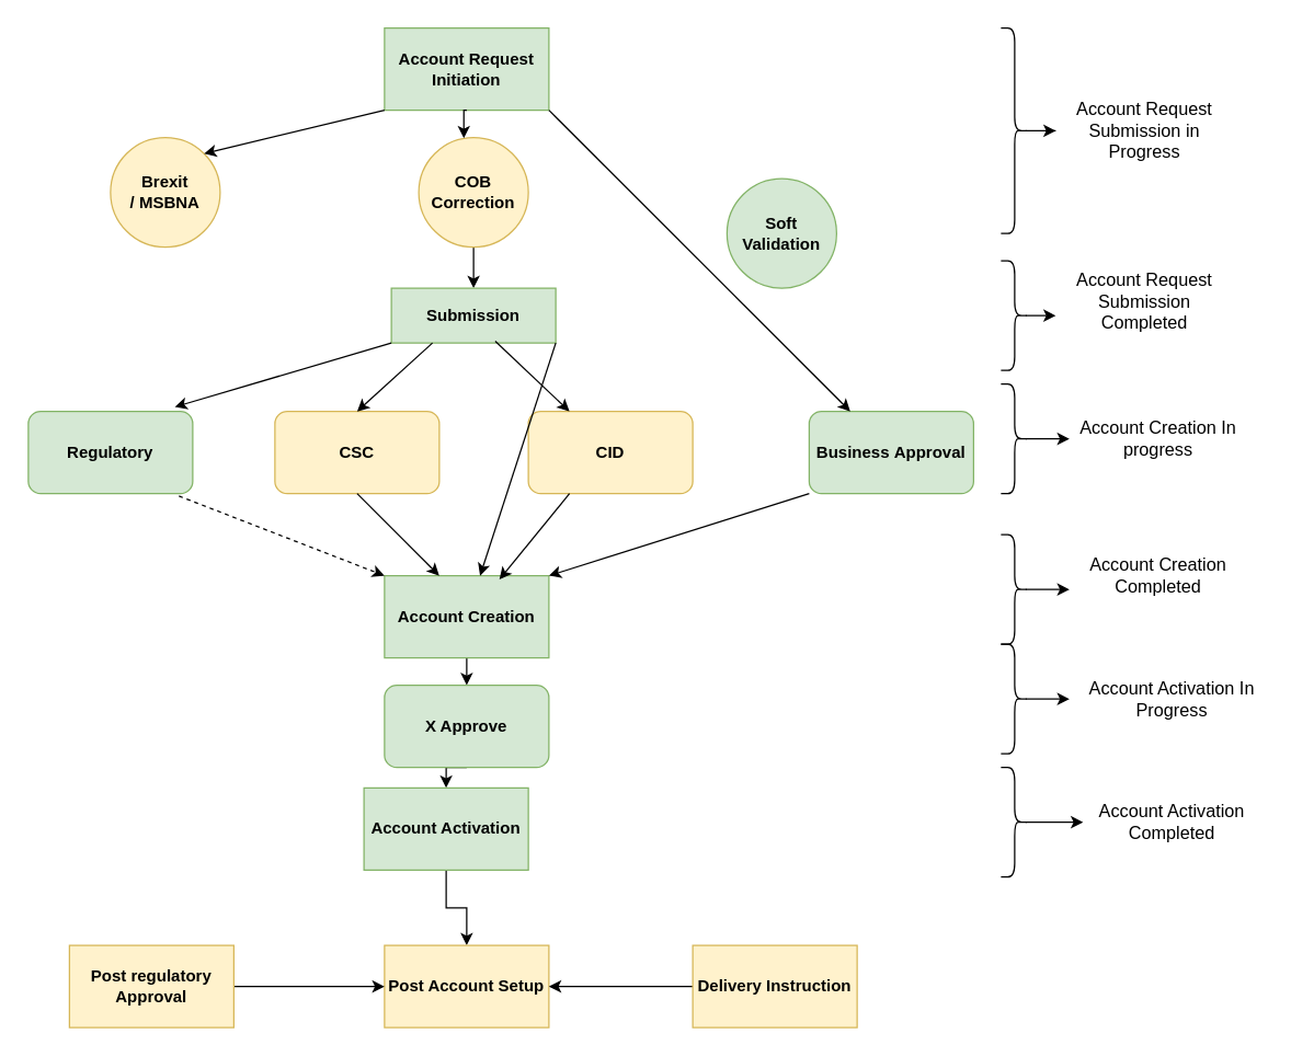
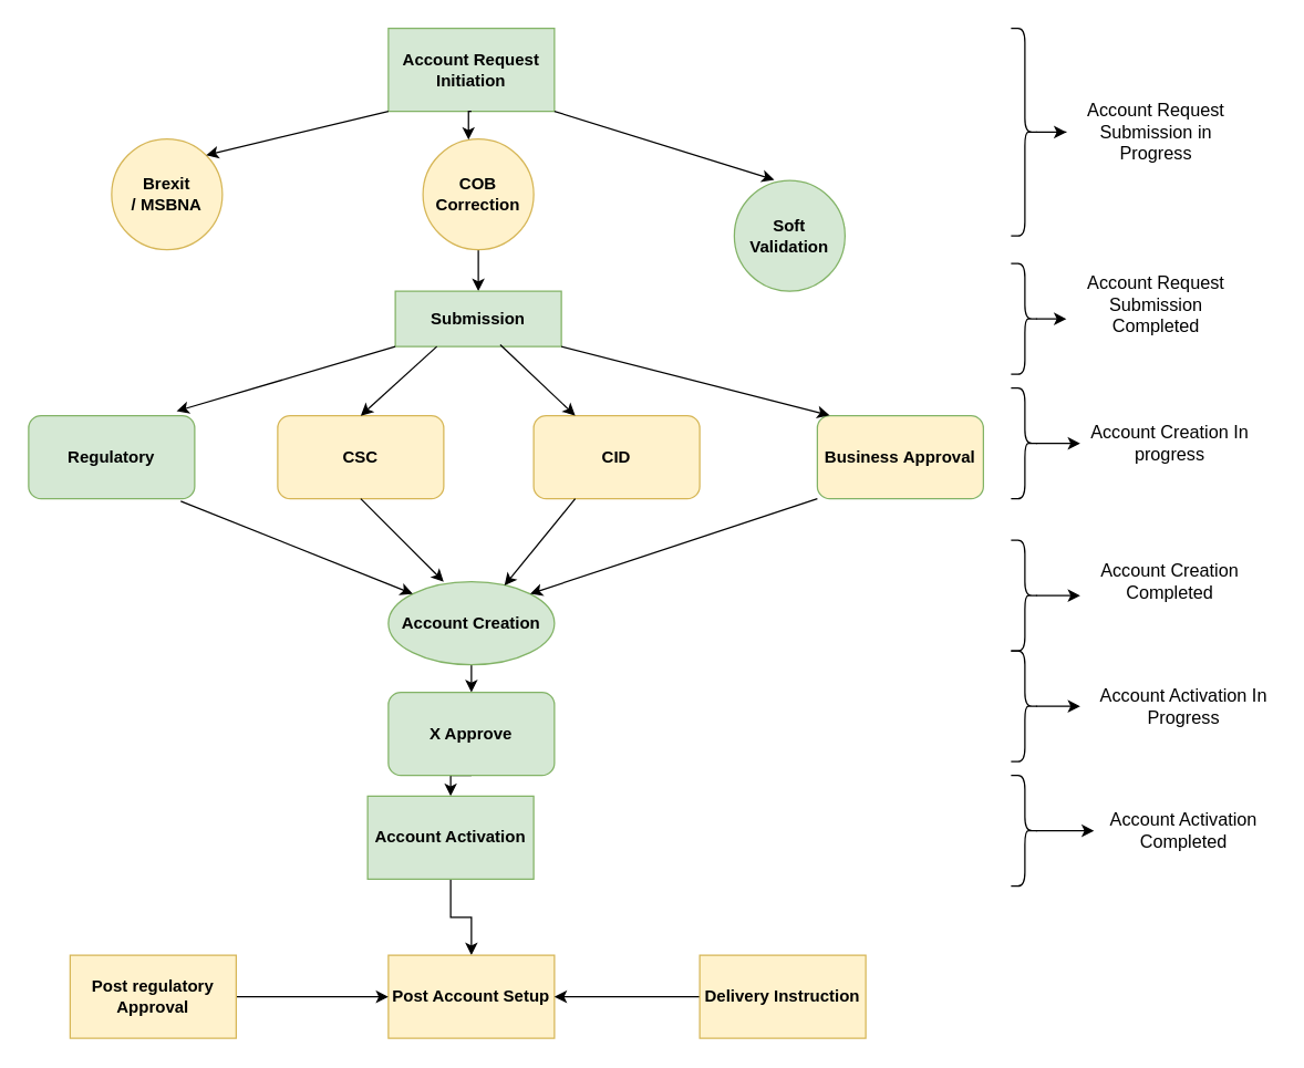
  <mxCell id="0" />
  <mxCell id="1" parent="0" />
  <mxCell id="2" value="&lt;b&gt;Account Request Initiation&lt;/b&gt;" style="rounded=0;whiteSpace=wrap;html=1;fillColor=#d5e8d4;strokeColor=#82b366;" vertex="1" parent="1"><mxGeometry x="280" y="20" width="120" height="60" as="geometry" /></mxCell>
  <mxCell id="3" value="&lt;b&gt;Brexit&lt;br&gt;/ MSBNA&lt;/b&gt;" style="ellipse;whiteSpace=wrap;html=1;aspect=fixed;fillColor=#fff2cc;strokeColor=#d6b656;" vertex="1" parent="1"><mxGeometry x="80" y="100" width="80" height="80" as="geometry" /></mxCell>
  <mxCell id="4" style="edgeStyle=orthogonalEdgeStyle;rounded=0;orthogonalLoop=1;jettySize=auto;html=1;exitX=0.5;exitY=1;exitDx=0;exitDy=0;entryX=0.5;entryY=0;entryDx=0;entryDy=0;" edge="1" parent="1" source="5" target="7"><mxGeometry relative="1" as="geometry" /></mxCell>
  <mxCell id="5" value="&lt;b&gt;COB Correction&lt;/b&gt;" style="ellipse;whiteSpace=wrap;html=1;aspect=fixed;fillColor=#fff2cc;strokeColor=#d6b656;" vertex="1" parent="1"><mxGeometry x="305" y="100" width="80" height="80" as="geometry" /></mxCell>
  <mxCell id="6" value="&lt;div&gt;&lt;b&gt;&lt;br&gt;&lt;/b&gt;&lt;/div&gt;&lt;div&gt;&lt;span style=&quot;background-color: transparent; color: light-dark(rgb(0, 0, 0), rgb(255, 255, 255));&quot;&gt;&lt;b&gt;Soft&lt;/b&gt;&lt;/span&gt;&lt;/div&gt;&lt;b&gt;Validation&lt;/b&gt;&lt;div&gt;&lt;br&gt;&lt;/div&gt;" style="ellipse;whiteSpace=wrap;html=1;aspect=fixed;fillColor=#d5e8d4;strokeColor=#82b366;" vertex="1" parent="1"><mxGeometry x="530" y="130" width="80" height="80" as="geometry" /></mxCell>
  <mxCell id="7" value="&lt;b&gt;Submission&lt;/b&gt;" style="rounded=0;whiteSpace=wrap;html=1;fillColor=#d5e8d4;strokeColor=#82b366;" vertex="1" parent="1"><mxGeometry x="285" y="210" width="120" height="40" as="geometry" /></mxCell>
  <mxCell id="8" value="&lt;b&gt;Regulatory&lt;/b&gt;" style="rounded=1;whiteSpace=wrap;html=1;fillColor=#d5e8d4;strokeColor=#82b366;" vertex="1" parent="1"><mxGeometry x="20" y="300" width="120" height="60" as="geometry" /></mxCell>
  <mxCell id="9" value="&lt;b&gt;CSC&lt;/b&gt;" style="rounded=1;whiteSpace=wrap;html=1;fillColor=#fff2cc;strokeColor=#d6b656;" vertex="1" parent="1"><mxGeometry x="200" y="300" width="120" height="60" as="geometry" /></mxCell>
  <mxCell id="10" value="&lt;b&gt;CID&lt;/b&gt;" style="rounded=1;whiteSpace=wrap;html=1;fillColor=#fff2cc;strokeColor=#d6b656;" vertex="1" parent="1"><mxGeometry x="385" y="300" width="120" height="60" as="geometry" /></mxCell>
- <mxCell id="11" value="&lt;b&gt;Business&lt;/b&gt; &lt;b&gt;Approval&lt;/b&gt;" style="rounded=1;whiteSpace=wrap;html=1;fillColor=#d5e8d4;strokeColor=#82b366;" vertex="1" parent="1"><mxGeometry x="590" y="300" width="120" height="60" as="geometry" /></mxCell>
+ <mxCell id="11" value="&lt;b&gt;Business&lt;/b&gt; &lt;b&gt;Approval&lt;/b&gt;" style="rounded=1;whiteSpace=wrap;html=1;fillColor=#fff2cc;strokeColor=#82b366;" vertex="1" parent="1"><mxGeometry x="590" y="300" width="120" height="60" as="geometry" /></mxCell>
  <mxCell id="12" style="edgeStyle=orthogonalEdgeStyle;rounded=0;orthogonalLoop=1;jettySize=auto;html=1;exitX=0.5;exitY=1;exitDx=0;exitDy=0;entryX=0.5;entryY=0;entryDx=0;entryDy=0;" edge="1" parent="1" source="13" target="15"><mxGeometry relative="1" as="geometry" /></mxCell>
- <mxCell id="13" value="&lt;b&gt;Account Creation&lt;/b&gt;" style="rounded=0;whiteSpace=wrap;html=1;fillColor=#d5e8d4;strokeColor=#82b366;" vertex="1" parent="1"><mxGeometry x="280" y="420" width="120" height="60" as="geometry" /></mxCell>
+ <mxCell id="13" value="&lt;b&gt;Account Creation&lt;/b&gt;" style="ellipse;whiteSpace=wrap;html=1;fillColor=#d5e8d4;strokeColor=#82b366;" vertex="1" parent="1"><mxGeometry x="280" y="420" width="120" height="60" as="geometry" /></mxCell>
  <mxCell id="14" style="edgeStyle=orthogonalEdgeStyle;rounded=0;orthogonalLoop=1;jettySize=auto;html=1;exitX=0.5;exitY=1;exitDx=0;exitDy=0;entryX=0.5;entryY=0;entryDx=0;entryDy=0;" edge="1" parent="1" source="15" target="17"><mxGeometry relative="1" as="geometry" /></mxCell>
  <mxCell id="15" value="&lt;b&gt;X Approve&lt;/b&gt;" style="rounded=1;whiteSpace=wrap;html=1;fillColor=#d5e8d4;strokeColor=#82b366;" vertex="1" parent="1"><mxGeometry x="280" y="500" width="120" height="60" as="geometry" /></mxCell>
  <mxCell id="16" style="edgeStyle=orthogonalEdgeStyle;rounded=0;orthogonalLoop=1;jettySize=auto;html=1;exitX=0.5;exitY=1;exitDx=0;exitDy=0;entryX=0.5;entryY=0;entryDx=0;entryDy=0;" edge="1" parent="1" source="17" target="18"><mxGeometry relative="1" as="geometry" /></mxCell>
  <mxCell id="17" value="&lt;b&gt;Account Activation&lt;/b&gt;" style="rounded=0;whiteSpace=wrap;html=1;fillColor=#d5e8d4;strokeColor=#82b366;" vertex="1" parent="1"><mxGeometry x="265" y="575" width="120" height="60" as="geometry" /></mxCell>
  <mxCell id="18" value="&lt;b&gt;Post Account Setup&lt;/b&gt;" style="rounded=0;whiteSpace=wrap;html=1;fillColor=#fff2cc;strokeColor=#d6b656;" vertex="1" parent="1"><mxGeometry x="280" y="690" width="120" height="60" as="geometry" /></mxCell>
  <mxCell id="19" style="edgeStyle=orthogonalEdgeStyle;rounded=0;orthogonalLoop=1;jettySize=auto;html=1;exitX=0.5;exitY=1;exitDx=0;exitDy=0;entryX=0.411;entryY=0.006;entryDx=0;entryDy=0;entryPerimeter=0;" edge="1" parent="1" source="2" target="5"><mxGeometry relative="1" as="geometry" /></mxCell>
- <mxCell id="20" value="" style="endArrow=classic;html=1;rounded=0;exitX=1;exitY=1;exitDx=0;exitDy=0;" edge="1" parent="1" source="2" target="11"><mxGeometry width="50" height="50" relative="1" as="geometry"><mxPoint x="360" y="290" as="sourcePoint" /><mxPoint x="410" y="240" as="targetPoint" /></mxGeometry></mxCell>
+ <mxCell id="20" value="" style="endArrow=classic;html=1;rounded=0;exitX=1;exitY=1;exitDx=0;exitDy=0;entryX=0.361;entryY=-0.007;entryDx=0;entryDy=0;entryPerimeter=0;" edge="1" parent="1" source="2" target="6"><mxGeometry width="50" height="50" relative="1" as="geometry"><mxPoint x="360" y="290" as="sourcePoint" /><mxPoint x="410" y="240" as="targetPoint" /></mxGeometry></mxCell>
  <mxCell id="21" value="" style="endArrow=classic;html=1;rounded=0;exitX=0;exitY=1;exitDx=0;exitDy=0;entryX=1;entryY=0;entryDx=0;entryDy=0;" edge="1" parent="1" source="2" target="3"><mxGeometry width="50" height="50" relative="1" as="geometry"><mxPoint x="360" y="290" as="sourcePoint" /><mxPoint x="410" y="240" as="targetPoint" /></mxGeometry></mxCell>
  <mxCell id="22" value="" style="endArrow=classic;html=1;rounded=0;exitX=0;exitY=1;exitDx=0;exitDy=0;entryX=0.891;entryY=-0.055;entryDx=0;entryDy=0;entryPerimeter=0;" edge="1" parent="1" source="7" target="8"><mxGeometry width="50" height="50" relative="1" as="geometry"><mxPoint x="360" y="350" as="sourcePoint" /><mxPoint x="410" y="300" as="targetPoint" /></mxGeometry></mxCell>
  <mxCell id="23" value="" style="endArrow=classic;html=1;rounded=0;exitX=0.25;exitY=1;exitDx=0;exitDy=0;entryX=0.5;entryY=0;entryDx=0;entryDy=0;" edge="1" parent="1" source="7" target="9"><mxGeometry width="50" height="50" relative="1" as="geometry"><mxPoint x="360" y="350" as="sourcePoint" /><mxPoint x="410" y="300" as="targetPoint" /></mxGeometry></mxCell>
  <mxCell id="24" value="" style="endArrow=classic;html=1;rounded=0;exitX=0.632;exitY=0.967;exitDx=0;exitDy=0;exitPerimeter=0;entryX=0.25;entryY=0;entryDx=0;entryDy=0;" edge="1" parent="1" source="7" target="10"><mxGeometry width="50" height="50" relative="1" as="geometry"><mxPoint x="360" y="350" as="sourcePoint" /><mxPoint x="410" y="300" as="targetPoint" /></mxGeometry></mxCell>
- <mxCell id="25" value="" style="endArrow=classic;html=1;rounded=0;exitX=1;exitY=1;exitDx=0;exitDy=0;" edge="1" parent="1" source="7" target="13"><mxGeometry width="50" height="50" relative="1" as="geometry"><mxPoint x="360" y="350" as="sourcePoint" /><mxPoint x="410" y="300" as="targetPoint" /></mxGeometry></mxCell>
- <mxCell id="26" value="" style="endArrow=classic;html=1;rounded=0;exitX=0.916;exitY=1.03;exitDx=0;exitDy=0;exitPerimeter=0;entryX=0;entryY=0;entryDx=0;entryDy=0;dashed=1;" edge="1" parent="1" source="8" target="13"><mxGeometry width="50" height="50" relative="1" as="geometry"><mxPoint x="360" y="450" as="sourcePoint" /><mxPoint x="410" y="400" as="targetPoint" /></mxGeometry></mxCell>
+ <mxCell id="25" value="" style="endArrow=classic;html=1;rounded=0;exitX=1;exitY=1;exitDx=0;exitDy=0;entryX=0.074;entryY=-0.005;entryDx=0;entryDy=0;entryPerimeter=0;" edge="1" parent="1" source="7" target="11"><mxGeometry width="50" height="50" relative="1" as="geometry"><mxPoint x="360" y="350" as="sourcePoint" /><mxPoint x="410" y="300" as="targetPoint" /></mxGeometry></mxCell>
+ <mxCell id="26" value="" style="endArrow=classic;html=1;rounded=0;exitX=0.916;exitY=1.03;exitDx=0;exitDy=0;exitPerimeter=0;entryX=0;entryY=0;entryDx=0;entryDy=0;" edge="1" parent="1" source="8" target="13"><mxGeometry width="50" height="50" relative="1" as="geometry"><mxPoint x="360" y="450" as="sourcePoint" /><mxPoint x="410" y="400" as="targetPoint" /></mxGeometry></mxCell>
  <mxCell id="27" value="" style="endArrow=classic;html=1;rounded=0;exitX=0.5;exitY=1;exitDx=0;exitDy=0;entryX=0.333;entryY=0;entryDx=0;entryDy=0;entryPerimeter=0;" edge="1" parent="1" source="9" target="13"><mxGeometry width="50" height="50" relative="1" as="geometry"><mxPoint x="360" y="450" as="sourcePoint" /><mxPoint x="410" y="400" as="targetPoint" /></mxGeometry></mxCell>
  <mxCell id="28" value="" style="endArrow=classic;html=1;rounded=0;exitX=0.25;exitY=1;exitDx=0;exitDy=0;entryX=0.699;entryY=0.046;entryDx=0;entryDy=0;entryPerimeter=0;" edge="1" parent="1" source="10" target="13"><mxGeometry width="50" height="50" relative="1" as="geometry"><mxPoint x="360" y="450" as="sourcePoint" /><mxPoint x="410" y="400" as="targetPoint" /></mxGeometry></mxCell>
  <mxCell id="29" value="" style="endArrow=classic;html=1;rounded=0;exitX=0;exitY=1;exitDx=0;exitDy=0;entryX=1;entryY=0;entryDx=0;entryDy=0;" edge="1" parent="1" source="11" target="13"><mxGeometry width="50" height="50" relative="1" as="geometry"><mxPoint x="360" y="450" as="sourcePoint" /><mxPoint x="410" y="400" as="targetPoint" /></mxGeometry></mxCell>
  <mxCell id="30" style="edgeStyle=orthogonalEdgeStyle;rounded=0;orthogonalLoop=1;jettySize=auto;html=1;exitX=0.1;exitY=0.5;exitDx=0;exitDy=0;exitPerimeter=0;" edge="1" parent="1" source="31" target="42"><mxGeometry relative="1" as="geometry" /></mxCell>
  <mxCell id="31" value="" style="shape=curlyBracket;whiteSpace=wrap;html=1;rounded=1;flipH=1;labelPosition=right;verticalLabelPosition=middle;align=left;verticalAlign=middle;" vertex="1" parent="1"><mxGeometry x="730" y="20" width="20" height="150" as="geometry" /></mxCell>
  <mxCell id="32" style="edgeStyle=orthogonalEdgeStyle;rounded=0;orthogonalLoop=1;jettySize=auto;html=1;exitX=0.1;exitY=0.5;exitDx=0;exitDy=0;exitPerimeter=0;entryX=0;entryY=0.75;entryDx=0;entryDy=0;" edge="1" parent="1" source="33" target="43"><mxGeometry relative="1" as="geometry" /></mxCell>
  <mxCell id="33" value="" style="shape=curlyBracket;whiteSpace=wrap;html=1;rounded=1;flipH=1;labelPosition=right;verticalLabelPosition=middle;align=left;verticalAlign=middle;" vertex="1" parent="1"><mxGeometry x="730" y="190" width="20" height="80" as="geometry" /></mxCell>
  <mxCell id="34" style="edgeStyle=orthogonalEdgeStyle;rounded=0;orthogonalLoop=1;jettySize=auto;html=1;exitX=0.1;exitY=0.5;exitDx=0;exitDy=0;exitPerimeter=0;entryX=0;entryY=0.5;entryDx=0;entryDy=0;" edge="1" parent="1" source="35" target="44"><mxGeometry relative="1" as="geometry" /></mxCell>
  <mxCell id="35" value="" style="shape=curlyBracket;whiteSpace=wrap;html=1;rounded=1;flipH=1;labelPosition=right;verticalLabelPosition=middle;align=left;verticalAlign=middle;" vertex="1" parent="1"><mxGeometry x="730" y="280" width="20" height="80" as="geometry" /></mxCell>
  <mxCell id="36" style="edgeStyle=orthogonalEdgeStyle;rounded=0;orthogonalLoop=1;jettySize=auto;html=1;exitX=0.1;exitY=0.5;exitDx=0;exitDy=0;exitPerimeter=0;entryX=0;entryY=0.75;entryDx=0;entryDy=0;" edge="1" parent="1" source="37" target="45"><mxGeometry relative="1" as="geometry" /></mxCell>
  <mxCell id="37" value="" style="shape=curlyBracket;whiteSpace=wrap;html=1;rounded=1;flipH=1;labelPosition=right;verticalLabelPosition=middle;align=left;verticalAlign=middle;size=0.5;" vertex="1" parent="1"><mxGeometry x="730" y="390" width="20" height="80" as="geometry" /></mxCell>
  <mxCell id="38" style="edgeStyle=orthogonalEdgeStyle;rounded=0;orthogonalLoop=1;jettySize=auto;html=1;exitX=0.1;exitY=0.5;exitDx=0;exitDy=0;exitPerimeter=0;" edge="1" parent="1" source="39"><mxGeometry relative="1" as="geometry"><mxPoint x="780" y="510.294" as="targetPoint" /></mxGeometry></mxCell>
  <mxCell id="39" value="" style="shape=curlyBracket;whiteSpace=wrap;html=1;rounded=1;flipH=1;labelPosition=right;verticalLabelPosition=middle;align=left;verticalAlign=middle;size=0.5;" vertex="1" parent="1"><mxGeometry x="730" y="470" width="20" height="80" as="geometry" /></mxCell>
  <mxCell id="40" style="edgeStyle=orthogonalEdgeStyle;rounded=0;orthogonalLoop=1;jettySize=auto;html=1;exitX=0.1;exitY=0.5;exitDx=0;exitDy=0;exitPerimeter=0;entryX=0;entryY=0.5;entryDx=0;entryDy=0;" edge="1" parent="1" source="41" target="47"><mxGeometry relative="1" as="geometry" /></mxCell>
  <mxCell id="41" value="" style="shape=curlyBracket;whiteSpace=wrap;html=1;rounded=1;flipH=1;labelPosition=right;verticalLabelPosition=middle;align=left;verticalAlign=middle;size=0.5;" vertex="1" parent="1"><mxGeometry x="730" y="560" width="20" height="80" as="geometry" /></mxCell>
  <mxCell id="42" value="&lt;font style=&quot;font-size: 13px;&quot;&gt;Account Request Submission in Progress&lt;/font&gt;" style="text;html=1;align=center;verticalAlign=middle;whiteSpace=wrap;rounded=0;" vertex="1" parent="1"><mxGeometry x="770" y="75" width="130" height="40" as="geometry" /></mxCell>
  <mxCell id="43" value="&lt;font style=&quot;font-size: 13px;&quot;&gt;Account Request Submission Completed&lt;/font&gt;" style="text;html=1;align=center;verticalAlign=middle;whiteSpace=wrap;rounded=0;" vertex="1" parent="1"><mxGeometry x="770" y="200" width="130" height="40" as="geometry" /></mxCell>
  <mxCell id="44" value="&lt;font style=&quot;font-size: 13px;&quot;&gt;Account Creation In progress&lt;/font&gt;" style="text;html=1;align=center;verticalAlign=middle;whiteSpace=wrap;rounded=0;" vertex="1" parent="1"><mxGeometry x="780" y="300" width="130" height="40" as="geometry" /></mxCell>
  <mxCell id="45" value="&lt;font style=&quot;font-size: 13px;&quot;&gt;Account Creation Completed&lt;/font&gt;" style="text;html=1;align=center;verticalAlign=middle;whiteSpace=wrap;rounded=0;" vertex="1" parent="1"><mxGeometry x="780" y="400" width="130" height="40" as="geometry" /></mxCell>
  <mxCell id="46" value="&lt;font style=&quot;font-size: 13px;&quot;&gt;Account Activation In Progress&lt;/font&gt;" style="text;html=1;align=center;verticalAlign=middle;whiteSpace=wrap;rounded=0;" vertex="1" parent="1"><mxGeometry x="790" y="490" width="130" height="40" as="geometry" /></mxCell>
  <mxCell id="47" value="&lt;font style=&quot;font-size: 13px;&quot;&gt;Account Activation Completed&lt;/font&gt;" style="text;html=1;align=center;verticalAlign=middle;whiteSpace=wrap;rounded=0;" vertex="1" parent="1"><mxGeometry x="790" y="580" width="130" height="40" as="geometry" /></mxCell>
  <mxCell id="48" style="edgeStyle=orthogonalEdgeStyle;rounded=0;orthogonalLoop=1;jettySize=auto;html=1;exitX=1;exitY=0.5;exitDx=0;exitDy=0;entryX=0;entryY=0.5;entryDx=0;entryDy=0;" edge="1" parent="1" source="49" target="18"><mxGeometry relative="1" as="geometry" /></mxCell>
  <mxCell id="49" value="&lt;b&gt;Post regulatory Approval&lt;br&gt;&lt;/b&gt;" style="rounded=0;whiteSpace=wrap;html=1;fillColor=#fff2cc;strokeColor=#d6b656;" vertex="1" parent="1"><mxGeometry x="50" y="690" width="120" height="60" as="geometry" /></mxCell>
  <mxCell id="50" style="edgeStyle=orthogonalEdgeStyle;rounded=0;orthogonalLoop=1;jettySize=auto;html=1;exitX=0;exitY=0.5;exitDx=0;exitDy=0;entryX=1;entryY=0.5;entryDx=0;entryDy=0;" edge="1" parent="1" source="51" target="18"><mxGeometry relative="1" as="geometry" /></mxCell>
  <mxCell id="51" value="&lt;b&gt;Delivery Instruction&lt;/b&gt;" style="rounded=0;whiteSpace=wrap;html=1;fillColor=#fff2cc;strokeColor=#d6b656;" vertex="1" parent="1"><mxGeometry x="505" y="690" width="120" height="60" as="geometry" /></mxCell>
